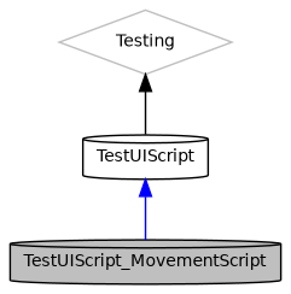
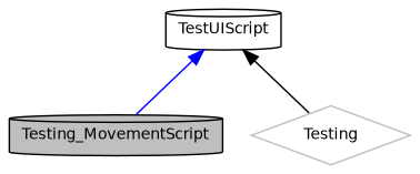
  digraph {
    node [color=black fillcolor=white fontname=Helvetica fontsize=10 shape=cylinder style=filled]
    edge [dir=back fontname=Helvetica fontsize=10 labelfontname=Helvetica labelfontsize=10 style=solid]
-   n1 [fillcolor=grey75 fontcolor=black height=0.2 label=TestUIScript_MovementScript width=0.4]
+   n1 [fillcolor=grey75 fontcolor=black height=0.2 label=Testing_MovementScript width=0.4]
    n2 [height=0.2 label=TestUIScript width=0.4]
    n3 [color=grey75 height=0.2 label=Testing shape=diamond width=0.4]
    n2 -> n1 [color=blue]
-   n3 -> n2 [color=black]
+   n2 -> n3 [color=black]
  }
